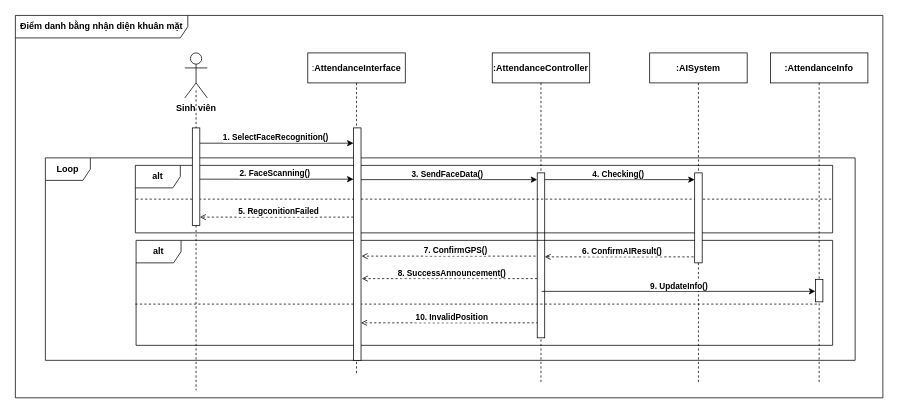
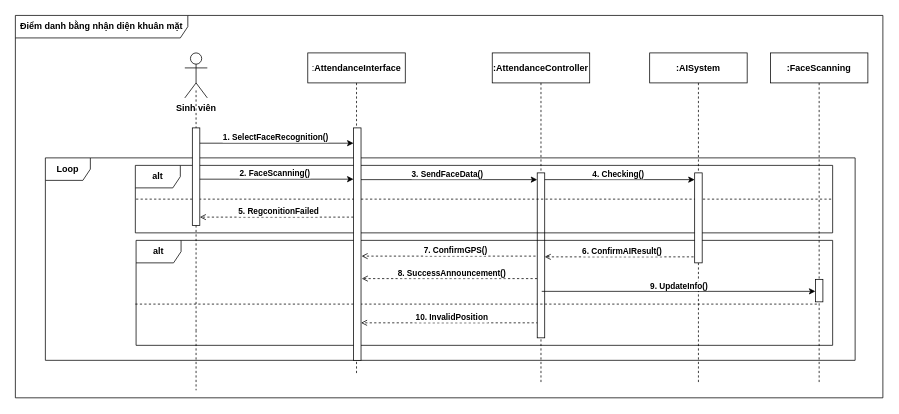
  <mxCell id="0" />
  <mxCell id="1" parent="0" />
  <mxCell id="2" value="Điểm danh bằng nhận diện khuân mặt" style="shape=umlFrame;whiteSpace=wrap;html=1;pointerEvents=0;recursiveResize=0;container=1;collapsible=0;width=230;fontStyle=1;height=30;" vertex="1" parent="1"><mxGeometry x="20" y="20" width="1157" height="510" as="geometry" /></mxCell>
  <mxCell id="3" value="&lt;b&gt;4. Checking()&lt;/b&gt;" style="endArrow=classic;html=1;rounded=0;targetPerimeterSpacing=0;spacingTop=-15;" edge="1" parent="2" target="26"><mxGeometry x="0.002" width="50" height="50" relative="1" as="geometry"><mxPoint x="701" y="219" as="sourcePoint" /><mxPoint x="910.5" y="219" as="targetPoint" /><mxPoint as="offset" /></mxGeometry></mxCell>
  <mxCell id="4" value="&lt;b&gt;10. InvalidPosition&lt;/b&gt;" style="endArrow=open;html=1;rounded=0;targetPerimeterSpacing=0;spacingTop=-15;dashed=1;endFill=0;" edge="1" parent="2" target="25"><mxGeometry x="0.002" width="50" height="50" relative="1" as="geometry"><mxPoint x="703.52" y="410" as="sourcePoint" /><mxPoint x="453.481" y="410" as="targetPoint" /><mxPoint as="offset" /></mxGeometry></mxCell>
  <mxCell id="5" value="&lt;b&gt;8. SuccessAnnouncement()&lt;/b&gt;" style="endArrow=open;html=1;rounded=0;targetPerimeterSpacing=0;spacingTop=-15;dashed=1;endFill=0;" edge="1" parent="2"><mxGeometry x="0.002" width="50" height="50" relative="1" as="geometry"><mxPoint x="702" y="351" as="sourcePoint" /><mxPoint x="462" y="351" as="targetPoint" /><mxPoint as="offset" /></mxGeometry></mxCell>
  <mxCell id="6" value="&lt;b&gt;7. ConfirmGPS()&lt;/b&gt;" style="endArrow=open;html=1;rounded=0;targetPerimeterSpacing=0;spacingTop=-15;dashed=1;endFill=0;" edge="1" parent="2"><mxGeometry x="0.002" width="50" height="50" relative="1" as="geometry"><mxPoint x="711.77" y="321" as="sourcePoint" /><mxPoint x="461.731" y="321" as="targetPoint" /><mxPoint as="offset" /></mxGeometry></mxCell>
  <mxCell id="7" value="&lt;b&gt;Sinh viên&lt;/b&gt;" style="shape=umlActor;verticalLabelPosition=bottom;verticalAlign=top;html=1;" vertex="1" parent="2"><mxGeometry x="226" y="50" width="30" height="60" as="geometry" /></mxCell>
  <mxCell id="8" value=":&lt;b&gt;AttendanceInterface&lt;/b&gt;" style="shape=umlLifeline;perimeter=lifelinePerimeter;whiteSpace=wrap;html=1;container=1;dropTarget=0;collapsible=0;recursiveResize=0;outlineConnect=0;portConstraint=eastwest;newEdgeStyle={&quot;edgeStyle&quot;:&quot;elbowEdgeStyle&quot;,&quot;elbow&quot;:&quot;vertical&quot;,&quot;curved&quot;:0,&quot;rounded&quot;:0};" vertex="1" parent="2"><mxGeometry x="390" y="50" width="130" height="430" as="geometry" /></mxCell>
  <mxCell id="9" value="&lt;b&gt;:AttendanceController&lt;/b&gt;" style="shape=umlLifeline;perimeter=lifelinePerimeter;whiteSpace=wrap;html=1;container=1;dropTarget=0;collapsible=0;recursiveResize=0;outlineConnect=0;portConstraint=eastwest;newEdgeStyle={&quot;edgeStyle&quot;:&quot;elbowEdgeStyle&quot;,&quot;elbow&quot;:&quot;vertical&quot;,&quot;curved&quot;:0,&quot;rounded&quot;:0};" vertex="1" parent="2"><mxGeometry x="636" y="50" width="130" height="440" as="geometry" /></mxCell>
  <mxCell id="10" value="" style="html=1;points=[[0,0,0,0,5],[0,1,0,0,-5],[1,0,0,0,5],[1,1,0,0,-5]];perimeter=orthogonalPerimeter;outlineConnect=0;targetShapes=umlLifeline;portConstraint=eastwest;newEdgeStyle={&quot;curved&quot;:0,&quot;rounded&quot;:0};" vertex="1" parent="9"><mxGeometry x="60" y="160" width="10" height="220" as="geometry" /></mxCell>
  <mxCell id="11" value="&lt;b&gt;:AISystem&lt;/b&gt;" style="shape=umlLifeline;perimeter=lifelinePerimeter;whiteSpace=wrap;html=1;container=1;dropTarget=0;collapsible=0;recursiveResize=0;outlineConnect=0;portConstraint=eastwest;newEdgeStyle={&quot;edgeStyle&quot;:&quot;elbowEdgeStyle&quot;,&quot;elbow&quot;:&quot;vertical&quot;,&quot;curved&quot;:0,&quot;rounded&quot;:0};" vertex="1" parent="2"><mxGeometry x="846" y="50" width="130" height="440" as="geometry" /></mxCell>
  <mxCell id="12" style="edgeStyle=orthogonalEdgeStyle;rounded=0;orthogonalLoop=1;jettySize=auto;html=1;endArrow=none;startFill=0;dashed=1;" edge="1" parent="2" source="13"><mxGeometry relative="1" as="geometry"><mxPoint x="241" y="500" as="targetPoint" /></mxGeometry></mxCell>
  <mxCell id="13" value="" style="line;strokeWidth=1;direction=south;html=1;dashed=1;" vertex="1" parent="2"><mxGeometry x="236" y="100" width="10" height="320" as="geometry" /></mxCell>
  <mxCell id="14" value="&lt;b&gt;1. SelectFaceRecognition()&lt;/b&gt;" style="endArrow=classic;html=1;rounded=0;exitX=0.22;exitY=0.392;exitDx=0;exitDy=0;exitPerimeter=0;targetPerimeterSpacing=0;spacingTop=-15;" edge="1" parent="2" source="13" target="25"><mxGeometry x="0.002" width="50" height="50" relative="1" as="geometry"><mxPoint x="506" y="270" as="sourcePoint" /><mxPoint x="556" y="220" as="targetPoint" /><mxPoint as="offset" /></mxGeometry></mxCell>
  <mxCell id="15" value="&lt;b&gt;2. FaceScanning()&lt;/b&gt;" style="endArrow=classic;html=1;rounded=0;targetPerimeterSpacing=0;spacingTop=-15;exitX=0.37;exitY=0.577;exitDx=0;exitDy=0;exitPerimeter=0;" edge="1" parent="2" source="13" target="25"><mxGeometry x="0.002" width="50" height="50" relative="1" as="geometry"><mxPoint x="256" y="220" as="sourcePoint" /><mxPoint x="456" y="218" as="targetPoint" /><mxPoint as="offset" /></mxGeometry></mxCell>
  <mxCell id="16" value="&lt;b&gt;3. SendFaceData()&lt;/b&gt;" style="endArrow=classic;html=1;rounded=0;targetPerimeterSpacing=0;spacingTop=-15;" edge="1" parent="2" target="10"><mxGeometry x="0.002" width="50" height="50" relative="1" as="geometry"><mxPoint x="455.731" y="219" as="sourcePoint" /><mxPoint x="700.5" y="219" as="targetPoint" /><mxPoint as="offset" /></mxGeometry></mxCell>
  <mxCell id="17" value="&lt;b&gt;6. ConfirmAIResult()&lt;/b&gt;" style="endArrow=open;html=1;rounded=0;targetPerimeterSpacing=0;spacingTop=-15;dashed=1;endFill=0;" edge="1" parent="2" target="10"><mxGeometry x="0.002" width="50" height="50" relative="1" as="geometry"><mxPoint x="910.5" y="322" as="sourcePoint" /><mxPoint x="707" y="322" as="targetPoint" /><mxPoint as="offset" /></mxGeometry></mxCell>
  <mxCell id="18" value="Loop" style="shape=umlFrame;whiteSpace=wrap;html=1;pointerEvents=0;fontStyle=1" vertex="1" parent="2"><mxGeometry x="40" y="190" width="1080" height="270" as="geometry" /></mxCell>
  <mxCell id="19" value="&lt;b&gt;alt&lt;/b&gt;" style="shape=umlFrame;whiteSpace=wrap;html=1;pointerEvents=0;" vertex="1" parent="2"><mxGeometry x="160" y="200" width="930" height="90" as="geometry" /></mxCell>
  <mxCell id="20" value="" style="line;strokeWidth=1;html=1;perimeter=backbonePerimeter;points=[];outlineConnect=0;dashed=1;" vertex="1" parent="2"><mxGeometry x="161" y="240" width="929" height="10" as="geometry" /></mxCell>
  <mxCell id="21" value="&lt;b&gt;5. RegconitionFailed&lt;/b&gt;" style="endArrow=open;html=1;rounded=0;targetPerimeterSpacing=0;spacingTop=-15;dashed=1;endFill=0;" edge="1" parent="2" target="24"><mxGeometry x="0.002" width="50" height="50" relative="1" as="geometry"><mxPoint x="457" y="269" as="sourcePoint" /><mxPoint x="277.001" y="269.68" as="targetPoint" /><mxPoint as="offset" /></mxGeometry></mxCell>
  <mxCell id="22" value="&lt;b&gt;alt&lt;/b&gt;" style="shape=umlFrame;whiteSpace=wrap;html=1;pointerEvents=0;" vertex="1" parent="2"><mxGeometry x="161" y="300" width="929" height="140" as="geometry" /></mxCell>
  <mxCell id="23" value="" style="line;strokeWidth=1;html=1;perimeter=backbonePerimeter;points=[];outlineConnect=0;dashed=1;" vertex="1" parent="2"><mxGeometry x="160" y="380" width="910" height="10" as="geometry" /></mxCell>
  <mxCell id="24" value="" style="html=1;points=[[0,0,0,0,5],[0,1,0,0,-5],[1,0,0,0,5],[1,1,0,0,-5]];perimeter=orthogonalPerimeter;outlineConnect=0;targetShapes=umlLifeline;portConstraint=eastwest;newEdgeStyle={&quot;curved&quot;:0,&quot;rounded&quot;:0};" vertex="1" parent="2"><mxGeometry x="236" y="150" width="10" height="130" as="geometry" /></mxCell>
  <mxCell id="25" value="" style="html=1;points=[[0,0,0,0,5],[0,1,0,0,-5],[1,0,0,0,5],[1,1,0,0,-5]];perimeter=orthogonalPerimeter;outlineConnect=0;targetShapes=umlLifeline;portConstraint=eastwest;newEdgeStyle={&quot;curved&quot;:0,&quot;rounded&quot;:0};" vertex="1" parent="2"><mxGeometry x="451" y="150" width="10" height="310" as="geometry" /></mxCell>
  <mxCell id="26" value="" style="html=1;points=[[0,0,0,0,5],[0,1,0,0,-5],[1,0,0,0,5],[1,1,0,0,-5]];perimeter=orthogonalPerimeter;outlineConnect=0;targetShapes=umlLifeline;portConstraint=eastwest;newEdgeStyle={&quot;curved&quot;:0,&quot;rounded&quot;:0};" vertex="1" parent="2"><mxGeometry x="906" y="210" width="10" height="120" as="geometry" /></mxCell>
- <mxCell id="27" value="&lt;b&gt;:AttendanceInfo&lt;/b&gt;" style="shape=umlLifeline;perimeter=lifelinePerimeter;whiteSpace=wrap;html=1;container=1;dropTarget=0;collapsible=0;recursiveResize=0;outlineConnect=0;portConstraint=eastwest;newEdgeStyle={&quot;edgeStyle&quot;:&quot;elbowEdgeStyle&quot;,&quot;elbow&quot;:&quot;vertical&quot;,&quot;curved&quot;:0,&quot;rounded&quot;:0};" vertex="1" parent="2"><mxGeometry x="1007" y="50" width="130" height="440" as="geometry" /></mxCell>
+ <mxCell id="27" value="&lt;b&gt;:FaceScanning&lt;/b&gt;" style="shape=umlLifeline;perimeter=lifelinePerimeter;whiteSpace=wrap;html=1;container=1;dropTarget=0;collapsible=0;recursiveResize=0;outlineConnect=0;portConstraint=eastwest;newEdgeStyle={&quot;edgeStyle&quot;:&quot;elbowEdgeStyle&quot;,&quot;elbow&quot;:&quot;vertical&quot;,&quot;curved&quot;:0,&quot;rounded&quot;:0};" vertex="1" parent="2"><mxGeometry x="1007" y="50" width="130" height="440" as="geometry" /></mxCell>
  <mxCell id="28" value="" style="html=1;points=[[0,0,0,0,5],[0,1,0,0,-5],[1,0,0,0,5],[1,1,0,0,-5]];perimeter=orthogonalPerimeter;outlineConnect=0;targetShapes=umlLifeline;portConstraint=eastwest;newEdgeStyle={&quot;curved&quot;:0,&quot;rounded&quot;:0};" vertex="1" parent="27"><mxGeometry x="60" y="302" width="10" height="30" as="geometry" /></mxCell>
  <mxCell id="29" value="&lt;b&gt;9. UpdateInfo()&lt;/b&gt;" style="endArrow=classic;html=1;rounded=0;targetPerimeterSpacing=0;spacingTop=-15;" edge="1" parent="2" target="28"><mxGeometry x="0.002" width="50" height="50" relative="1" as="geometry"><mxPoint x="702" y="368" as="sourcePoint" /><mxPoint x="1067.27" y="366.81" as="targetPoint" /><mxPoint as="offset" /></mxGeometry></mxCell>
